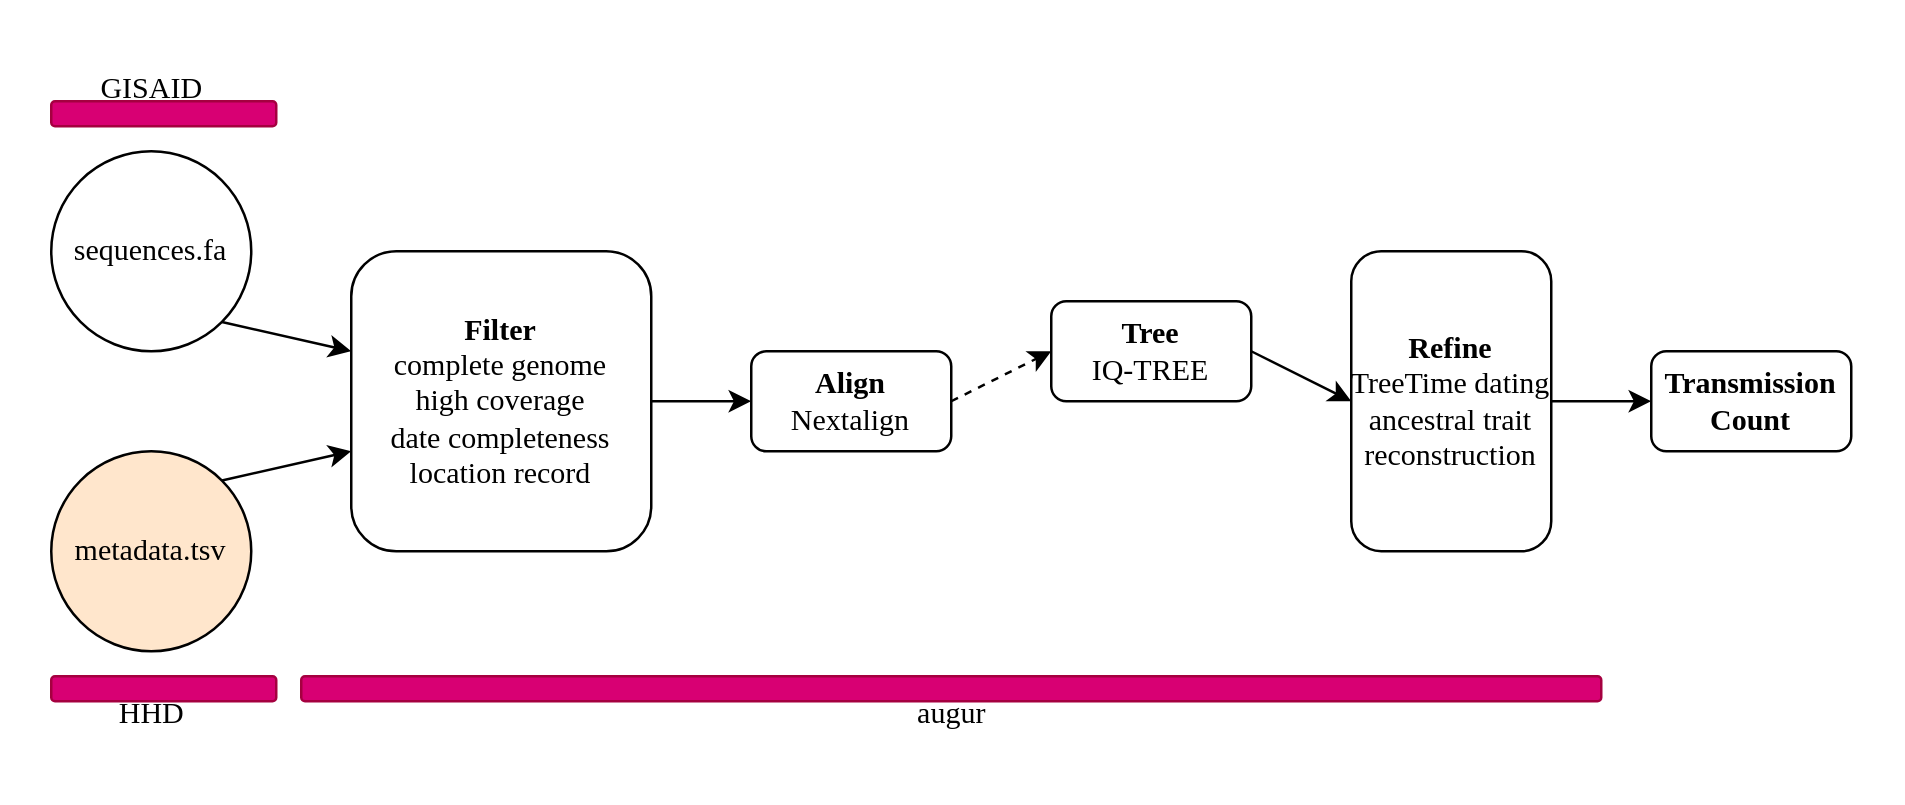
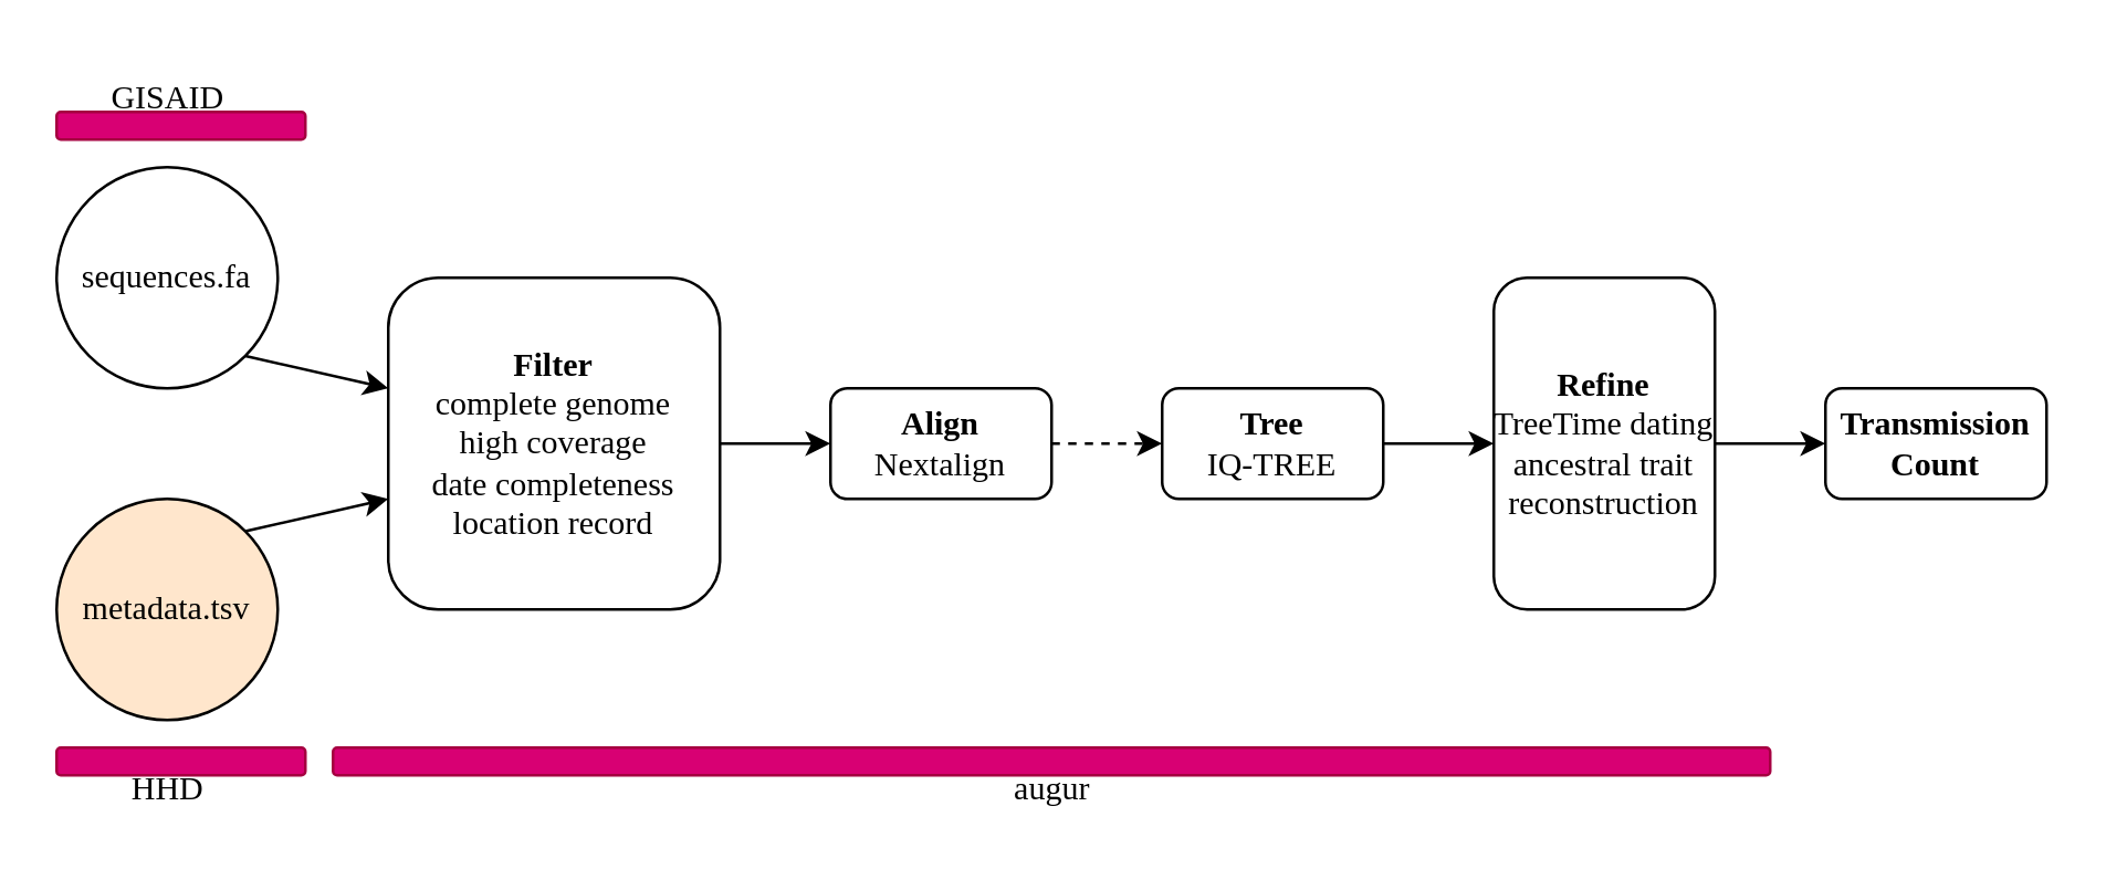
  <mxCell id="0" />
  <mxCell id="1" parent="0" />
  <mxCell id="2" value="&lt;font face=&quot;Times New Roman&quot;&gt;&lt;b&gt;Filter&lt;/b&gt;&lt;br&gt;complete genome&lt;br&gt;high coverage&lt;br&gt;date completeness&lt;br&gt;location record&lt;/font&gt;" style="rounded=1;whiteSpace=wrap;html=1;fontSize=12;glass=0;strokeWidth=1;shadow=0;" parent="1" vertex="1"><mxGeometry x="140" y="100" width="120" height="120" as="geometry" /></mxCell>
  <mxCell id="3" value="&lt;font face=&quot;Times New Roman&quot;&gt;sequences.fa&lt;/font&gt;" style="ellipse;whiteSpace=wrap;html=1;aspect=fixed;" parent="1" vertex="1"><mxGeometry x="20" y="60" width="80" height="80" as="geometry" /></mxCell>
  <mxCell id="4" value="&lt;font face=&quot;Times New Roman&quot;&gt;metadata.tsv&lt;/font&gt;" style="ellipse;whiteSpace=wrap;html=1;aspect=fixed;fillColor=#ffe6cc;" parent="1" vertex="1"><mxGeometry x="20" y="180" width="80" height="80" as="geometry" /></mxCell>
  <mxCell id="5" value="" style="endArrow=classic;html=1;rounded=0;exitX=1;exitY=1;exitDx=0;exitDy=0;" parent="1" edge="1"><mxGeometry width="50" height="50" relative="1" as="geometry"><mxPoint x="88.284" y="128.284" as="sourcePoint" /><mxPoint x="140" y="140" as="targetPoint" /></mxGeometry></mxCell>
  <mxCell id="6" value="" style="endArrow=classic;html=1;rounded=0;exitX=1;exitY=0;exitDx=0;exitDy=0;" parent="1" edge="1"><mxGeometry width="50" height="50" relative="1" as="geometry"><mxPoint x="88.284" y="191.716" as="sourcePoint" /><mxPoint x="140" y="180" as="targetPoint" /></mxGeometry></mxCell>
  <mxCell id="7" value="" style="endArrow=classic;html=1;rounded=0;exitX=1;exitY=0.5;exitDx=0;exitDy=0;" parent="1" source="2" edge="1"><mxGeometry width="50" height="50" relative="1" as="geometry"><mxPoint x="370" y="150" as="sourcePoint" /><mxPoint x="300" y="160" as="targetPoint" /></mxGeometry></mxCell>
  <mxCell id="8" value="&lt;font face=&quot;Times New Roman&quot;&gt;&lt;b&gt;Align&lt;/b&gt;&lt;br&gt;Nextalign&lt;br&gt;&lt;/font&gt;" style="rounded=1;whiteSpace=wrap;html=1;fontSize=12;glass=0;strokeWidth=1;shadow=0;" parent="1" vertex="1"><mxGeometry x="300" y="140" width="80" height="40" as="geometry" /></mxCell>
- <mxCell id="9" value="&lt;font face=&quot;Times New Roman&quot;&gt;&lt;b&gt;Tree&lt;/b&gt;&lt;br&gt;IQ-TREE&lt;br&gt;&lt;/font&gt;" style="rounded=1;whiteSpace=wrap;html=1;fontSize=12;glass=0;strokeWidth=1;shadow=0;" parent="1" vertex="1"><mxGeometry x="420" y="120" width="80" height="40" as="geometry" /></mxCell>
+ <mxCell id="9" value="&lt;font face=&quot;Times New Roman&quot;&gt;&lt;b&gt;Tree&lt;/b&gt;&lt;br&gt;IQ-TREE&lt;br&gt;&lt;/font&gt;" style="rounded=1;whiteSpace=wrap;html=1;fontSize=12;glass=0;strokeWidth=1;shadow=0;" parent="1" vertex="1"><mxGeometry x="420" y="140" width="80" height="40" as="geometry" /></mxCell>
  <mxCell id="10" value="" style="endArrow=classic;html=1;rounded=0;fontFamily=Times New Roman;exitX=1;exitY=0.5;exitDx=0;exitDy=0;entryX=0;entryY=0.5;entryDx=0;entryDy=0;dashed=1;" parent="1" source="8" target="9" edge="1"><mxGeometry width="50" height="50" relative="1" as="geometry"><mxPoint x="410" y="270" as="sourcePoint" /><mxPoint x="460" y="220" as="targetPoint" /></mxGeometry></mxCell>
  <mxCell id="11" value="&lt;font face=&quot;Times New Roman&quot;&gt;&lt;b&gt;Refine&lt;/b&gt;&lt;br&gt;TreeTime&amp;nbsp;dating&lt;br&gt;ancestral trait reconstruction&lt;br&gt;&lt;/font&gt;" style="rounded=1;whiteSpace=wrap;html=1;fontSize=12;glass=0;strokeWidth=1;shadow=0;" parent="1" vertex="1"><mxGeometry x="540" y="100" width="80" height="120" as="geometry" /></mxCell>
  <mxCell id="12" value="" style="endArrow=classic;html=1;rounded=0;fontFamily=Times New Roman;entryX=0;entryY=0.5;entryDx=0;entryDy=0;exitX=1;exitY=0.5;exitDx=0;exitDy=0;" parent="1" source="9" target="11" edge="1"><mxGeometry width="50" height="50" relative="1" as="geometry"><mxPoint x="410" y="250" as="sourcePoint" /><mxPoint x="460" y="200" as="targetPoint" /></mxGeometry></mxCell>
  <mxCell id="13" value="" style="endArrow=classic;html=1;rounded=0;fontFamily=Times New Roman;exitX=1;exitY=0.5;exitDx=0;exitDy=0;" parent="1" source="11" edge="1"><mxGeometry width="50" height="50" relative="1" as="geometry"><mxPoint x="410" y="250" as="sourcePoint" /><mxPoint x="660" y="160" as="targetPoint" /></mxGeometry></mxCell>
  <mxCell id="14" value="&lt;font face=&quot;Times New Roman&quot;&gt;&lt;b&gt;Transmission Count&lt;/b&gt;&lt;br&gt;&lt;/font&gt;" style="rounded=1;whiteSpace=wrap;html=1;fontSize=12;glass=0;strokeWidth=1;shadow=0;" parent="1" vertex="1"><mxGeometry x="660" y="140" width="80" height="40" as="geometry" /></mxCell>
  <mxCell id="15" value="" style="rounded=1;whiteSpace=wrap;html=1;fillColor=#d80073;strokeColor=#A50040;fontColor=#ffffff;" vertex="1" parent="1"><mxGeometry x="120" y="270" width="520" height="10" as="geometry" /></mxCell>
  <mxCell id="16" value="&lt;font face=&quot;Times New Roman&quot;&gt;augur&lt;/font&gt;" style="text;html=1;align=center;verticalAlign=middle;resizable=0;points=[];autosize=1;strokeColor=none;fillColor=none;" vertex="1" parent="1"><mxGeometry x="355" y="270" width="50" height="30" as="geometry" /></mxCell>
  <mxCell id="17" value="" style="rounded=1;whiteSpace=wrap;html=1;fillColor=#d80073;strokeColor=#A50040;fontColor=#ffffff;" vertex="1" parent="1"><mxGeometry x="20" y="270" width="90" height="10" as="geometry" /></mxCell>
  <mxCell id="18" value="" style="rounded=1;whiteSpace=wrap;html=1;fillColor=#d80073;strokeColor=#A50040;fontColor=#ffffff;" vertex="1" parent="1"><mxGeometry x="20" y="40" width="90" height="10" as="geometry" /></mxCell>
  <mxCell id="19" value="&lt;font face=&quot;Times New Roman&quot;&gt;GISAID&lt;/font&gt;" style="text;html=1;align=center;verticalAlign=middle;resizable=0;points=[];autosize=1;strokeColor=none;fillColor=none;" vertex="1" parent="1"><mxGeometry x="30" width="60" height="30" as="geometry" y="20" /></mxCell>
  <mxCell id="20" value="&lt;font face=&quot;Times New Roman&quot;&gt;HHD&lt;/font&gt;" style="text;html=1;align=center;verticalAlign=middle;resizable=0;points=[];autosize=1;strokeColor=none;fillColor=none;" vertex="1" parent="1"><mxGeometry x="35" y="270" width="50" height="30" as="geometry" /></mxCell>
